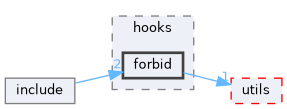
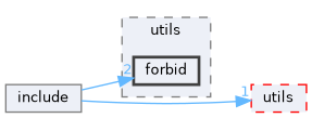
  digraph {
    compound=true
    rankdir=LR
    node [fillcolor="#edf0f7" fontname=Helvetica fontsize=10 shape=box]
    edge [color=steelblue1 fontcolor=steelblue1 fontname=Helvetica fontsize=10 labeldistance=1.5 labelfontname=Helvetica labelfontsize=10]
    n1 [color=grey25 height=0.2 label=forbid style="filled,bold" width=0.4]
    n2 [color=red height=0.2 label=utils style="filled,dashed" width=0.4]
    n3 [color=grey50 height=0.2 label=include style=filled width=0.4]
    subgraph cluster_1 {
      bgcolor="#edf0f7"
      fontname=Helvetica
      fontsize=10
-     label=hooks
+     label=utils
      pencolor=grey50
      style="filled,dashed"
      n1
    }
-   n1 -> n2 [headlabel=1]
+   n3 -> n2 [headlabel=1]
    n3 -> n1 [headlabel=2]
  }
